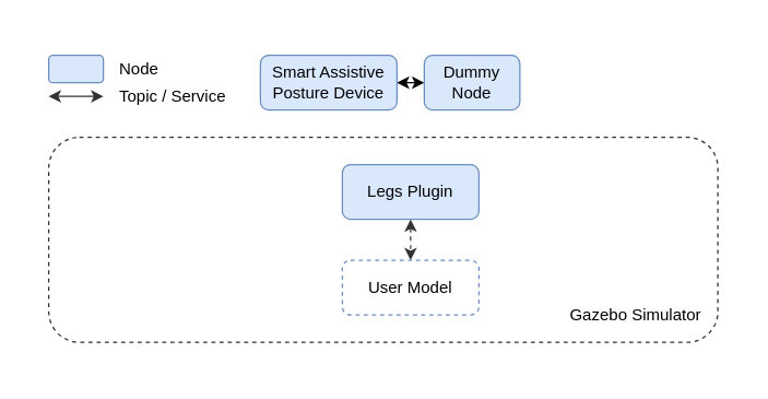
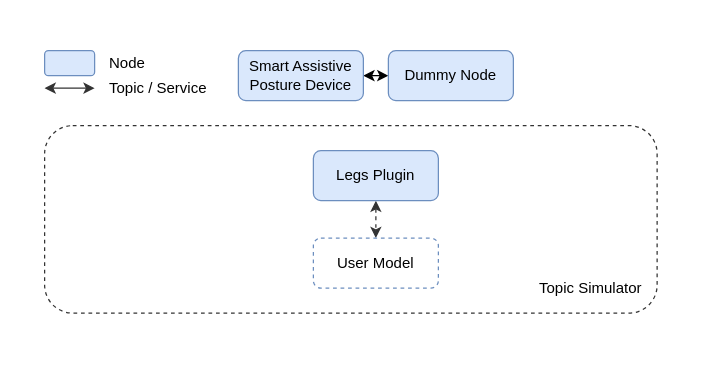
  <mxCell id="0" />
  <mxCell id="1" parent="0" />
  <mxCell id="2" value="" style="rounded=0;whiteSpace=wrap;html=1;strokeColor=none;" parent="1" vertex="1"><mxGeometry x="20" y="20" width="520" height="250" as="geometry" /></mxCell>
  <mxCell id="3" value="" style="rounded=1;whiteSpace=wrap;html=1;dashed=1;fillColor=none;strokeColor=#333333;" parent="1" vertex="1"><mxGeometry x="35" y="100" width="490" height="150" as="geometry" /></mxCell>
  <mxCell id="4" style="edgeStyle=orthogonalEdgeStyle;curved=1;rounded=0;orthogonalLoop=1;jettySize=auto;html=1;startArrow=classic;startFill=1;" parent="1" source="5" target="6" edge="1"><mxGeometry relative="1" as="geometry" /></mxCell>
  <mxCell id="5" value="Smart Assistive Posture Device" style="rounded=1;whiteSpace=wrap;html=1;fillColor=#dae8fc;strokeColor=#6c8ebf;" parent="1" vertex="1"><mxGeometry x="190" y="40" width="100" height="40" as="geometry" /></mxCell>
- <mxCell id="6" value="Dummy Node" style="rounded=1;whiteSpace=wrap;html=1;fillColor=#dae8fc;strokeColor=#6c8ebf;" parent="1" vertex="1"><mxGeometry x="310" y="40" width="70" height="40" as="geometry" /></mxCell>
+ <mxCell id="6" value="Dummy Node" style="rounded=1;whiteSpace=wrap;html=1;fillColor=#dae8fc;strokeColor=#6c8ebf;" parent="1" vertex="1"><mxGeometry x="310" y="40" width="100" height="40" as="geometry" /></mxCell>
  <mxCell id="7" style="edgeStyle=orthogonalEdgeStyle;rounded=0;orthogonalLoop=1;jettySize=auto;html=1;startArrow=classic;startFill=1;strokeColor=#333333;curved=1;dashed=1;" parent="1" source="8" target="14" edge="1"><mxGeometry relative="1" as="geometry" /></mxCell>
  <mxCell id="8" value="Legs Plugin" style="rounded=1;whiteSpace=wrap;html=1;fillColor=#dae8fc;strokeColor=#6c8ebf;" parent="1" vertex="1"><mxGeometry x="250" y="120" width="100" height="40" as="geometry" /></mxCell>
- <mxCell id="9" value="Gazebo Simulator" style="text;html=1;strokeColor=none;fillColor=none;align=right;verticalAlign=middle;whiteSpace=wrap;rounded=0;dashed=1;" parent="1" vertex="1"><mxGeometry x="410" y="220" width="105" height="20" as="geometry" /></mxCell>
+ <mxCell id="9" value="Topic Simulator" style="text;html=1;strokeColor=none;fillColor=none;align=right;verticalAlign=middle;whiteSpace=wrap;rounded=0;dashed=1;" parent="1" vertex="1"><mxGeometry x="410" y="220" width="105" height="20" as="geometry" /></mxCell>
  <mxCell id="10" value="" style="rounded=1;whiteSpace=wrap;html=1;fillColor=#dae8fc;strokeColor=#6c8ebf;" parent="1" vertex="1"><mxGeometry x="35" y="40" width="40" height="20" as="geometry" /></mxCell>
  <mxCell id="11" value="Node" style="text;html=1;strokeColor=none;fillColor=none;align=left;verticalAlign=middle;whiteSpace=wrap;rounded=0;" parent="1" vertex="1"><mxGeometry x="85" y="40" width="80" height="20" as="geometry" /></mxCell>
  <mxCell id="12" value="" style="endArrow=classic;html=1;endFill=1;startArrow=classic;startFill=1;strokeColor=#333333;" parent="1" edge="1"><mxGeometry width="50" height="50" relative="1" as="geometry"><mxPoint x="35" y="70" as="sourcePoint" /><mxPoint x="75" y="70" as="targetPoint" /></mxGeometry></mxCell>
  <mxCell id="13" value="Topic / Service" style="text;html=1;strokeColor=none;fillColor=none;align=left;verticalAlign=middle;whiteSpace=wrap;rounded=0;" parent="1" vertex="1"><mxGeometry x="85" y="60" width="130" height="20" as="geometry" /></mxCell>
  <mxCell id="14" value="User Model" style="rounded=1;whiteSpace=wrap;html=1;strokeColor=#6c8ebf;dashed=1;fillColor=none;" parent="1" vertex="1"><mxGeometry x="250" y="190" width="100" height="40" as="geometry" /></mxCell>
